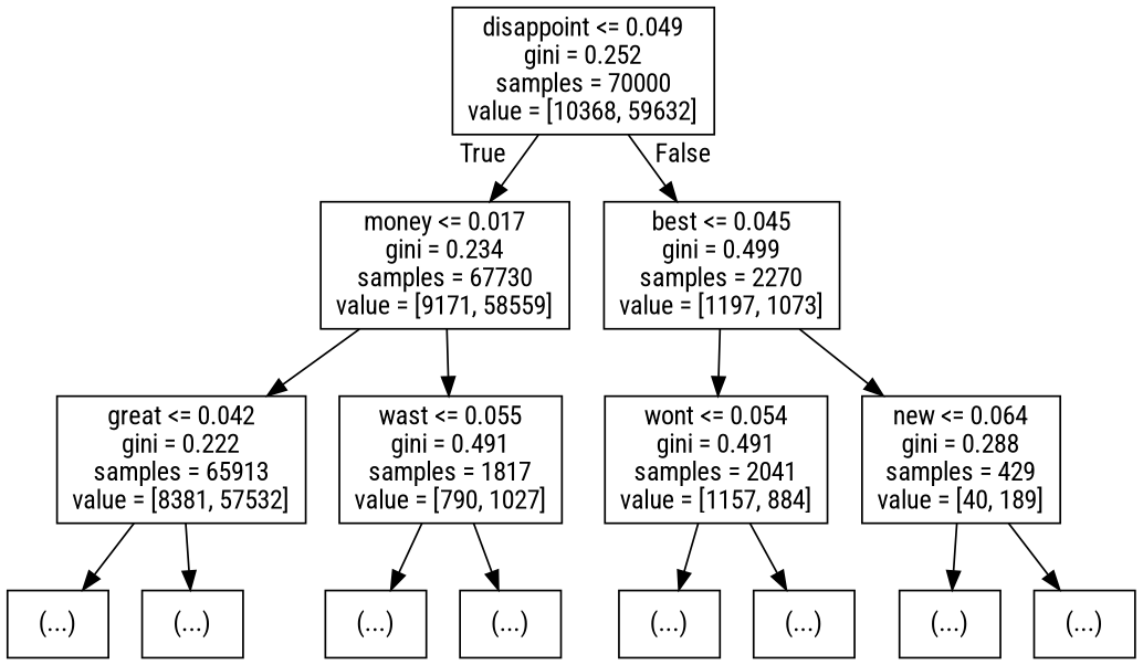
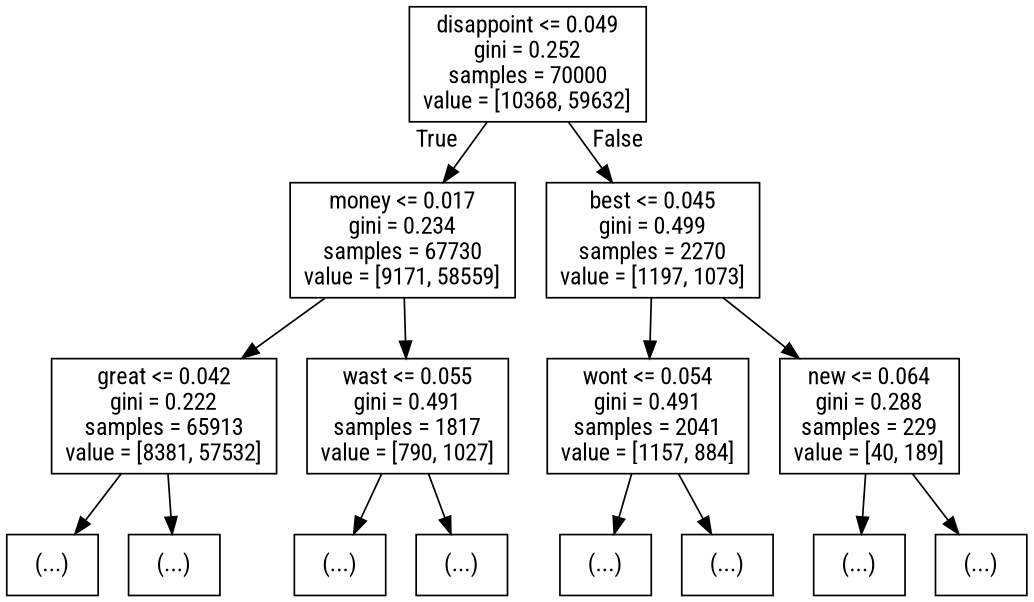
  digraph {
    fontname="Roboto Condensed"
    node [shape=box fontname="Roboto Condensed"]
    edge [fontname="Roboto Condensed"]
    n1 [label="disappoint <= 0.049\ngini = 0.252\nsamples = 70000\nvalue = [10368, 59632]"]
    n2 [label="money <= 0.017\ngini = 0.234\nsamples = 67730\nvalue = [9171, 58559]"]
    n3 [label="best <= 0.045\ngini = 0.499\nsamples = 2270\nvalue = [1197, 1073]"]
    n4 [label="great <= 0.042\ngini = 0.222\nsamples = 65913\nvalue = [8381, 57532]"]
    n5 [label="wast <= 0.055\ngini = 0.491\nsamples = 1817\nvalue = [790, 1027]"]
    n6 [label="(...)"]
    n7 [label="(...)"]
    n8 [label="(...)"]
    n9 [label="(...)"]
    n10 [label="wont <= 0.054\ngini = 0.491\nsamples = 2041\nvalue = [1157, 884]"]
-   n11 [label="new <= 0.064\ngini = 0.288\nsamples = 429\nvalue = [40, 189]"]
+   n11 [label="new <= 0.064\ngini = 0.288\nsamples = 229\nvalue = [40, 189]"]
    n12 [label="(...)"]
    n13 [label="(...)"]
    n14 [label="(...)"]
    n15 [label="(...)"]
    n1 -> n2 [headlabel=True labelangle=45 labeldistance=2.5]
    n1 -> n3 [headlabel=False labelangle=-45 labeldistance=2.5]
    n2 -> n4
    n2 -> n5
    n3 -> n10
    n3 -> n11
    n4 -> n6
    n4 -> n7
    n5 -> n8
    n5 -> n9
    n10 -> n12
    n10 -> n13
    n11 -> n14
    n11 -> n15
  }
